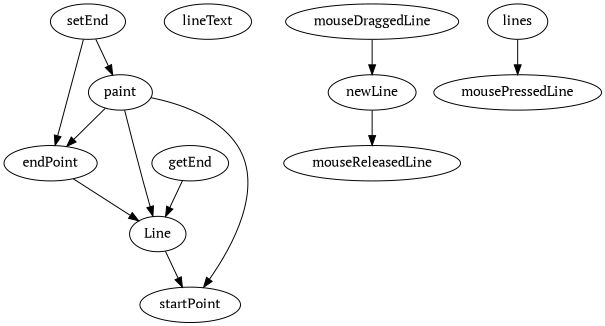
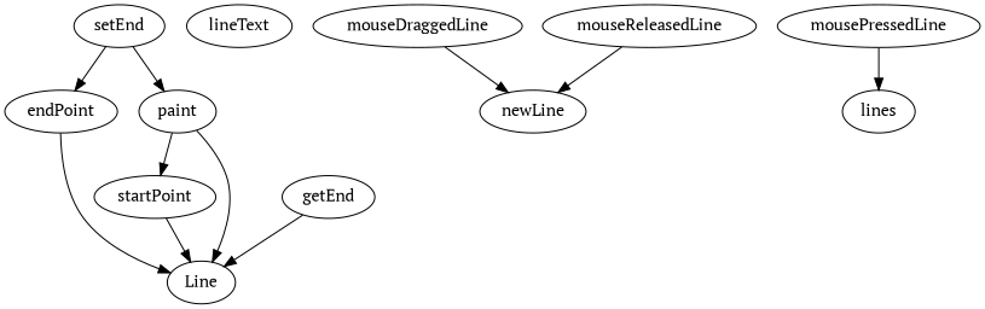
  digraph {
    fontname="PT Serif"
    node [fontname="PT Serif"]
    edge [fontname="PT Serif"]
    startPoint
    Line
    endPoint
    getEnd
    paint
    setEnd
    lineText
    mouseDraggedLine
    newLine
    mouseReleasedLine
    mousePressedLine
    lines
-   Line -> startPoint
+   startPoint -> Line
    endPoint -> Line
    getEnd -> Line
    paint -> startPoint
    paint -> Line
-   paint -> endPoint
    setEnd -> endPoint
    setEnd -> paint
    mouseDraggedLine -> newLine
-   newLine -> mouseReleasedLine
-   lines -> mousePressedLine
+   mouseReleasedLine -> newLine
+   mousePressedLine -> lines
  }
